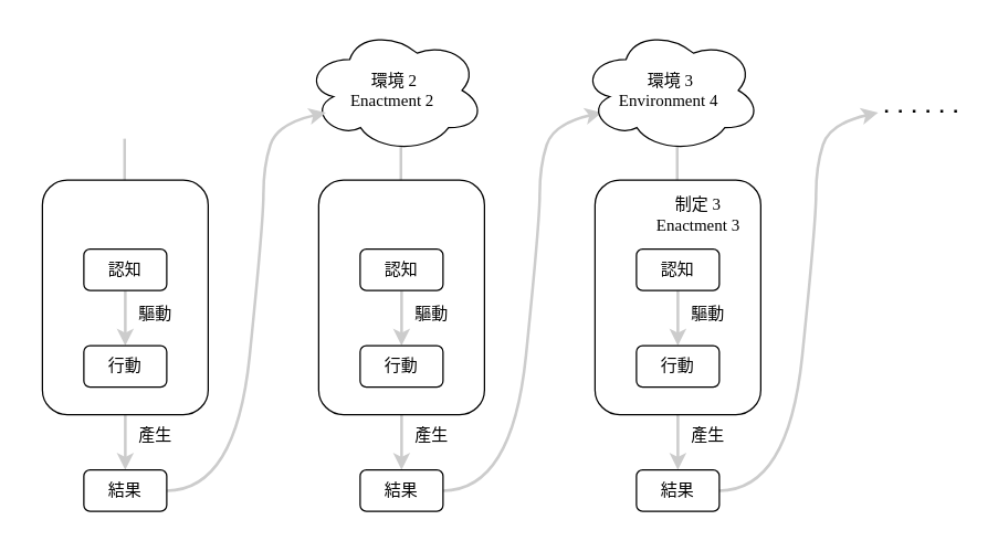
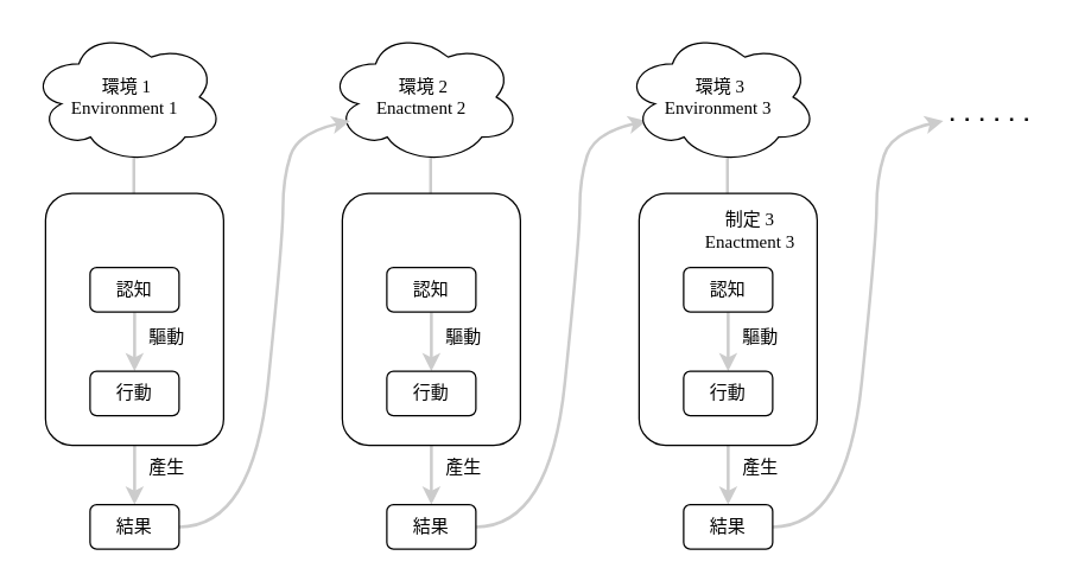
  <mxCell id="0" />
  <mxCell id="1" parent="0" />
  <mxCell id="2" value="" style="curved=1;endArrow=classic;html=1;rounded=0;strokeColor=#CCCCCC;strokeWidth=2;align=center;verticalAlign=middle;fontFamily=Helvetica;fontSize=11;fontColor=default;labelBackgroundColor=default;endFill=1;entryX=0.117;entryY=0.68;entryDx=0;entryDy=0;entryPerimeter=0;" edge="1" parent="1"><mxGeometry width="50" height="50" relative="1" as="geometry"><mxPoint x="520" y="355" as="sourcePoint" /><mxPoint x="635" y="81" as="targetPoint" /><Array as="points"><mxPoint x="570" y="355" /><mxPoint x="590" y="160" /><mxPoint x="590" y="120" /><mxPoint x="600" y="89" /></Array></mxGeometry></mxCell>
  <mxCell id="3" value="" style="curved=1;endArrow=classic;html=1;rounded=0;strokeColor=#CCCCCC;strokeWidth=2;align=center;verticalAlign=middle;fontFamily=Helvetica;fontSize=11;fontColor=default;labelBackgroundColor=default;endFill=1;entryX=0.117;entryY=0.68;entryDx=0;entryDy=0;entryPerimeter=0;" edge="1" parent="1"><mxGeometry width="50" height="50" relative="1" as="geometry"><mxPoint x="320" y="355" as="sourcePoint" /><mxPoint x="435" y="81" as="targetPoint" /><Array as="points"><mxPoint x="370" y="355" /><mxPoint x="390" y="160" /><mxPoint x="390" y="120" /><mxPoint x="400" y="89" /></Array></mxGeometry></mxCell>
  <mxCell id="4" value="" style="endArrow=none;dashed=1;html=1;dashPattern=1 4;strokeWidth=2;rounded=0;" edge="1" parent="1"><mxGeometry width="50" height="50" relative="1" as="geometry"><mxPoint x="640" y="80" as="sourcePoint" /><mxPoint x="700" y="80" as="targetPoint" /></mxGeometry></mxCell>
  <mxCell id="5" value="" style="group" vertex="1" connectable="0" parent="1"><mxGeometry x="220" y="20" width="140" height="350" as="geometry" /></mxCell>
  <mxCell id="6" style="edgeStyle=orthogonalEdgeStyle;rounded=0;orthogonalLoop=1;jettySize=auto;html=1;exitX=0.5;exitY=1;exitDx=0;exitDy=0;entryX=0.5;entryY=0;entryDx=0;entryDy=0;strokeColor=#CCCCCC;strokeWidth=2;align=center;verticalAlign=middle;fontFamily=Helvetica;fontSize=11;fontColor=default;labelBackgroundColor=default;endArrow=classic;endFill=1;" edge="1" parent="5" source="10" target="16"><mxGeometry relative="1" as="geometry" /></mxCell>
  <mxCell id="7" value="" style="group" vertex="1" connectable="0" parent="5"><mxGeometry width="140" height="310" as="geometry" /></mxCell>
  <mxCell id="8" value="" style="endArrow=none;html=1;rounded=0;strokeColor=#CCCCCC;strokeWidth=2;" edge="1" parent="7"><mxGeometry width="50" height="50" relative="1" as="geometry"><mxPoint x="69.5" y="170" as="sourcePoint" /><mxPoint x="69.5" y="80" as="targetPoint" /></mxGeometry></mxCell>
  <mxCell id="9" value="&lt;font face=&quot;標楷體&quot;&gt;環境 2&lt;/font&gt;&lt;div&gt;&lt;font face=&quot;標楷體&quot;&gt;Enactment 2&amp;nbsp;&lt;/font&gt;&lt;/div&gt;" style="ellipse;shape=cloud;whiteSpace=wrap;html=1;" vertex="1" parent="7"><mxGeometry width="130" height="90" as="geometry" /></mxCell>
  <mxCell id="10" value="" style="rounded=1;whiteSpace=wrap;html=1;" vertex="1" parent="7"><mxGeometry x="10" y="110" width="120" height="170" as="geometry" /></mxCell>
  <mxCell id="11" style="edgeStyle=orthogonalEdgeStyle;rounded=0;orthogonalLoop=1;jettySize=auto;html=1;exitX=0.5;exitY=1;exitDx=0;exitDy=0;strokeColor=#CCCCCC;strokeWidth=2;align=center;verticalAlign=middle;fontFamily=Helvetica;fontSize=11;fontColor=default;labelBackgroundColor=default;endArrow=classic;endFill=1;" edge="1" parent="7" source="12"><mxGeometry relative="1" as="geometry"><mxPoint x="70" y="230" as="targetPoint" /></mxGeometry></mxCell>
  <mxCell id="12" value="&lt;font face=&quot;標楷體&quot;&gt;認知&lt;/font&gt;" style="rounded=1;whiteSpace=wrap;html=1;" vertex="1" parent="7"><mxGeometry x="40" y="160" width="60" height="30" as="geometry" /></mxCell>
  <mxCell id="13" value="&lt;font face=&quot;標楷體&quot;&gt;行動&lt;/font&gt;" style="rounded=1;whiteSpace=wrap;html=1;" vertex="1" parent="7"><mxGeometry x="40" y="230" width="60" height="30" as="geometry" /></mxCell>
  <mxCell id="14" value="&lt;font face=&quot;標楷體&quot;&gt;驅動&lt;/font&gt;" style="text;html=1;align=center;verticalAlign=middle;whiteSpace=wrap;rounded=0;" vertex="1" parent="7"><mxGeometry x="77" y="197" width="30" height="20" as="geometry" /></mxCell>
  <mxCell id="15" value="&lt;font face=&quot;標楷體&quot;&gt;產生&lt;/font&gt;" style="text;html=1;align=center;verticalAlign=middle;whiteSpace=wrap;rounded=0;" vertex="1" parent="7"><mxGeometry x="77" y="285" width="30" height="20" as="geometry" /></mxCell>
  <mxCell id="16" value="&lt;font face=&quot;標楷體&quot;&gt;結果&lt;/font&gt;" style="rounded=1;whiteSpace=wrap;html=1;" vertex="1" parent="5"><mxGeometry x="40" y="320" width="60" height="30" as="geometry" /></mxCell>
  <mxCell id="17" value="" style="group" vertex="1" connectable="0" parent="1"><mxGeometry x="420" y="20" width="140" height="350" as="geometry" /></mxCell>
  <mxCell id="18" style="edgeStyle=orthogonalEdgeStyle;rounded=0;orthogonalLoop=1;jettySize=auto;html=1;exitX=0.5;exitY=1;exitDx=0;exitDy=0;entryX=0.5;entryY=0;entryDx=0;entryDy=0;strokeColor=#CCCCCC;strokeWidth=2;align=center;verticalAlign=middle;fontFamily=Helvetica;fontSize=11;fontColor=default;labelBackgroundColor=default;endArrow=classic;endFill=1;" edge="1" parent="17" source="22" target="29"><mxGeometry relative="1" as="geometry" /></mxCell>
  <mxCell id="19" value="" style="group" vertex="1" connectable="0" parent="17"><mxGeometry width="140" height="310" as="geometry" /></mxCell>
  <mxCell id="20" value="" style="endArrow=none;html=1;rounded=0;strokeColor=#CCCCCC;strokeWidth=2;" edge="1" parent="19"><mxGeometry width="50" height="50" relative="1" as="geometry"><mxPoint x="69.5" y="170" as="sourcePoint" /><mxPoint x="69.5" y="80" as="targetPoint" /></mxGeometry></mxCell>
- <mxCell id="21" value="&lt;font face=&quot;標楷體&quot;&gt;環境 3&lt;/font&gt;&lt;div&gt;&lt;font face=&quot;標楷體&quot;&gt;Environment 4&amp;nbsp;&lt;/font&gt;&lt;/div&gt;" style="ellipse;shape=cloud;whiteSpace=wrap;html=1;" vertex="1" parent="19"><mxGeometry width="130" height="90" as="geometry" /></mxCell>
+ <mxCell id="21" value="&lt;font face=&quot;標楷體&quot;&gt;環境 3&lt;/font&gt;&lt;div&gt;&lt;font face=&quot;標楷體&quot;&gt;Environment 3&amp;nbsp;&lt;/font&gt;&lt;/div&gt;" style="ellipse;shape=cloud;whiteSpace=wrap;html=1;" vertex="1" parent="19"><mxGeometry width="130" height="90" as="geometry" /></mxCell>
  <mxCell id="22" value="" style="rounded=1;whiteSpace=wrap;html=1;" vertex="1" parent="19"><mxGeometry x="10" y="110" width="120" height="170" as="geometry" /></mxCell>
  <mxCell id="23" value="&lt;p&gt;&lt;font face=&quot;標楷體&quot;&gt;制定 3&lt;br&gt;Enactment 3&lt;/font&gt;&lt;/p&gt;" style="text;html=1;align=center;verticalAlign=middle;whiteSpace=wrap;rounded=0;" vertex="1" parent="19"><mxGeometry x="50" y="120" width="70" height="30" as="geometry" /></mxCell>
  <mxCell id="24" style="edgeStyle=orthogonalEdgeStyle;rounded=0;orthogonalLoop=1;jettySize=auto;html=1;exitX=0.5;exitY=1;exitDx=0;exitDy=0;strokeColor=#CCCCCC;strokeWidth=2;align=center;verticalAlign=middle;fontFamily=Helvetica;fontSize=11;fontColor=default;labelBackgroundColor=default;endArrow=classic;endFill=1;" edge="1" parent="19" source="25"><mxGeometry relative="1" as="geometry"><mxPoint x="70" y="230" as="targetPoint" /></mxGeometry></mxCell>
  <mxCell id="25" value="&lt;font face=&quot;標楷體&quot;&gt;認知&lt;/font&gt;" style="rounded=1;whiteSpace=wrap;html=1;" vertex="1" parent="19"><mxGeometry x="40" y="160" width="60" height="30" as="geometry" /></mxCell>
  <mxCell id="26" value="&lt;font face=&quot;標楷體&quot;&gt;行動&lt;/font&gt;" style="rounded=1;whiteSpace=wrap;html=1;" vertex="1" parent="19"><mxGeometry x="40" y="230" width="60" height="30" as="geometry" /></mxCell>
  <mxCell id="27" value="&lt;font face=&quot;標楷體&quot;&gt;驅動&lt;/font&gt;" style="text;html=1;align=center;verticalAlign=middle;whiteSpace=wrap;rounded=0;" vertex="1" parent="19"><mxGeometry x="77" y="197" width="30" height="20" as="geometry" /></mxCell>
  <mxCell id="28" value="&lt;font face=&quot;標楷體&quot;&gt;產生&lt;/font&gt;" style="text;html=1;align=center;verticalAlign=middle;whiteSpace=wrap;rounded=0;" vertex="1" parent="19"><mxGeometry x="77" y="285" width="30" height="20" as="geometry" /></mxCell>
  <mxCell id="29" value="&lt;font face=&quot;標楷體&quot;&gt;結果&lt;/font&gt;" style="rounded=1;whiteSpace=wrap;html=1;" vertex="1" parent="17"><mxGeometry x="40" y="320" width="60" height="30" as="geometry" /></mxCell>
  <mxCell id="30" value="" style="group" vertex="1" connectable="0" parent="1"><mxGeometry x="20" y="20" width="140" height="350" as="geometry" /></mxCell>
  <mxCell id="31" style="edgeStyle=orthogonalEdgeStyle;rounded=0;orthogonalLoop=1;jettySize=auto;html=1;exitX=0.5;exitY=1;exitDx=0;exitDy=0;entryX=0.5;entryY=0;entryDx=0;entryDy=0;strokeColor=#CCCCCC;strokeWidth=2;align=center;verticalAlign=middle;fontFamily=Helvetica;fontSize=11;fontColor=default;labelBackgroundColor=default;endArrow=classic;endFill=1;" edge="1" parent="30" source="35" target="42"><mxGeometry relative="1" as="geometry" /></mxCell>
  <mxCell id="32" value="" style="group" vertex="1" connectable="0" parent="30"><mxGeometry width="140" height="310" as="geometry" /></mxCell>
  <mxCell id="33" value="" style="endArrow=none;html=1;rounded=0;strokeColor=#CCCCCC;strokeWidth=2;" edge="1" parent="32"><mxGeometry width="50" height="50" relative="1" as="geometry"><mxPoint x="69.5" y="170" as="sourcePoint" /><mxPoint x="69.5" y="80" as="targetPoint" /></mxGeometry></mxCell>
+ <mxCell id="34" value="&lt;font face=&quot;標楷體&quot;&gt;環境 1&lt;/font&gt;&lt;div&gt;&lt;font face=&quot;標楷體&quot;&gt;Environment 1&amp;nbsp;&lt;/font&gt;&lt;/div&gt;" style="ellipse;shape=cloud;whiteSpace=wrap;html=1;" vertex="1" parent="32"><mxGeometry width="130" height="90" as="geometry" /></mxCell>
  <mxCell id="35" value="" style="rounded=1;whiteSpace=wrap;html=1;" vertex="1" parent="32"><mxGeometry x="10" y="110" width="120" height="170" as="geometry" /></mxCell>
  <mxCell id="36" style="edgeStyle=orthogonalEdgeStyle;rounded=0;orthogonalLoop=1;jettySize=auto;html=1;exitX=0.5;exitY=1;exitDx=0;exitDy=0;strokeColor=#CCCCCC;strokeWidth=2;align=center;verticalAlign=middle;fontFamily=Helvetica;fontSize=11;fontColor=default;labelBackgroundColor=default;endArrow=classic;endFill=1;" edge="1" parent="32" source="37"><mxGeometry relative="1" as="geometry"><mxPoint x="70" y="230" as="targetPoint" /></mxGeometry></mxCell>
  <mxCell id="37" value="&lt;font face=&quot;標楷體&quot;&gt;認知&lt;/font&gt;" style="rounded=1;whiteSpace=wrap;html=1;" vertex="1" parent="32"><mxGeometry x="40" y="160" width="60" height="30" as="geometry" /></mxCell>
  <mxCell id="38" value="&lt;font face=&quot;標楷體&quot;&gt;行動&lt;/font&gt;" style="rounded=1;whiteSpace=wrap;html=1;" vertex="1" parent="32"><mxGeometry x="40" y="230" width="60" height="30" as="geometry" /></mxCell>
  <mxCell id="39" value="&lt;font face=&quot;標楷體&quot;&gt;驅動&lt;/font&gt;" style="text;html=1;align=center;verticalAlign=middle;whiteSpace=wrap;rounded=0;" vertex="1" parent="32"><mxGeometry x="77" y="197" width="30" height="20" as="geometry" /></mxCell>
  <mxCell id="40" value="&lt;font face=&quot;標楷體&quot;&gt;產生&lt;/font&gt;" style="text;html=1;align=center;verticalAlign=middle;whiteSpace=wrap;rounded=0;" vertex="1" parent="32"><mxGeometry x="77" y="285" width="30" height="20" as="geometry" /></mxCell>
  <mxCell id="41" value="" style="curved=1;endArrow=classic;html=1;rounded=0;strokeColor=#CCCCCC;strokeWidth=2;align=center;verticalAlign=middle;fontFamily=Helvetica;fontSize=11;fontColor=default;labelBackgroundColor=default;endFill=1;entryX=0.117;entryY=0.68;entryDx=0;entryDy=0;entryPerimeter=0;" edge="1" parent="32" target="9"><mxGeometry width="50" height="50" relative="1" as="geometry"><mxPoint x="100" y="335" as="sourcePoint" /><mxPoint x="150" y="285" as="targetPoint" /><Array as="points"><mxPoint x="150" y="335" /><mxPoint x="170" y="140" /><mxPoint x="170" y="100" /><mxPoint x="180" y="69" /></Array></mxGeometry></mxCell>
  <mxCell id="42" value="&lt;font face=&quot;標楷體&quot;&gt;結果&lt;/font&gt;" style="rounded=1;whiteSpace=wrap;html=1;" vertex="1" parent="30"><mxGeometry x="40" y="320" width="60" height="30" as="geometry" /></mxCell>
